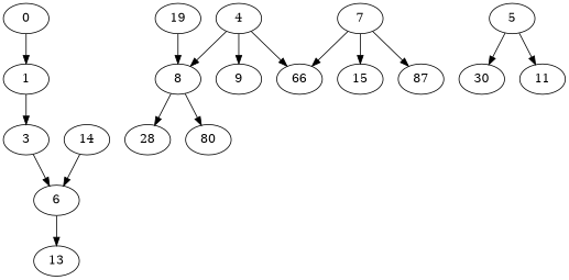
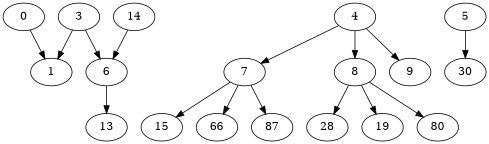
  digraph {
    CCR=0.1
    Density=0.95
    "No of edges"=20
    "No of nodes"=21
    "Node concurrency"=12
    "Total sequential time"=1274
    fontname="DejaVu Serif"
    node [Weight=39 fontname="DejaVu Serif"]
    edge [Weight=10 fontname="DejaVu Serif"]
    0 [Weight=52]
    1 [Weight=78]
    3
    6
    4 [Weight=91]
    7
    8 [Weight=52]
    9 [Weight=26]
    5 [Weight=52]
    n10 [label=30]
-   11 [Weight=52]
    13
    15 [Weight=65]
    n14 [Weight=104 label=66]
    n15 [Weight=130 label=87]
    n16 [Weight=26 label=28]
    19 [Weight=78]
    n18 [Weight=26 label=80]
    14 [Weight=117]
    0 -> 1 [Weight=2]
-   1 -> 3 [Weight=4]
+   3 -> 1 [Weight=4]
    3 -> 6 [Weight=2]
    6 -> 13 [Weight=8]
-   4 -> n14 [Weight=9]
+   4 -> 7 [Weight=9]
    4 -> 8
    4 -> 9 [Weight=9]
    7 -> 15 [Weight=8]
    7 -> n14
    7 -> n15 [Weight=8]
    8 -> n16
-   19 -> 8 [Weight=4]
+   8 -> 19 [Weight=4]
    8 -> n18 [Weight=6]
    5 -> n10 [Weight=4]
-   5 -> 11
    14 -> 6
  }
